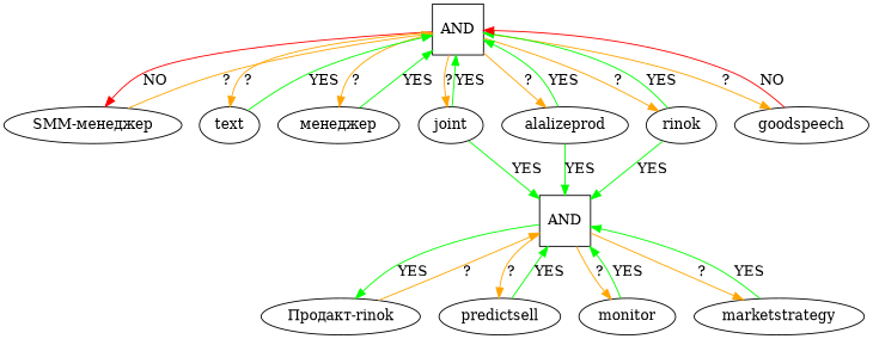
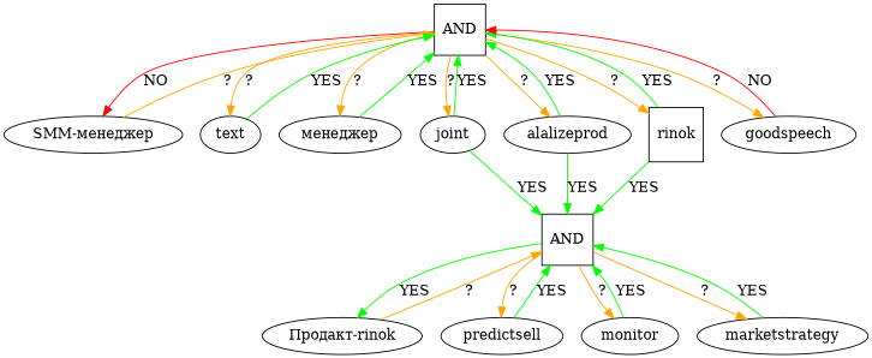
  digraph {
    edge [color=green]
    n1 [label=AND shape=square]
    "SMM-менеджер"
    text
    n4 [label="менеджер"]
    joint
    alalizeprod
-   rinok
+   rinok [shape=square]
    goodspeech
    n9 [label=AND shape=square]
    n10 [label="Продакт-rinok"]
    predictsell
    monitor
    marketstrategy
    n1 -> "SMM-менеджер" [color=red label=NO]
    n1 -> text [color=orange label="?"]
    n1 -> n4 [color=orange label="?"]
    n1 -> joint [color=orange label="?"]
    n1 -> alalizeprod [color=orange label="?"]
    n1 -> rinok [color=orange label="?"]
    n1 -> goodspeech [color=orange label="?"]
    "SMM-менеджер" -> n1 [color=orange label="?"]
    text -> n1 [label=YES]
    n4 -> n1 [label=YES]
    joint -> n1 [label=YES]
    joint -> n9 [label=YES]
    alalizeprod -> n1 [label=YES]
    alalizeprod -> n9 [label=YES]
    rinok -> n1 [label=YES]
    rinok -> n9 [label=YES]
    goodspeech -> n1 [color=red label=NO]
    n9 -> n10 [label=YES]
    n9 -> predictsell [color=orange label="?"]
    n9 -> monitor [color=orange label="?"]
    n9 -> marketstrategy [color=orange label="?"]
    n10 -> n9 [color=orange label="?"]
    predictsell -> n9 [label=YES]
    monitor -> n9 [label=YES]
    marketstrategy -> n9 [label=YES]
  }
